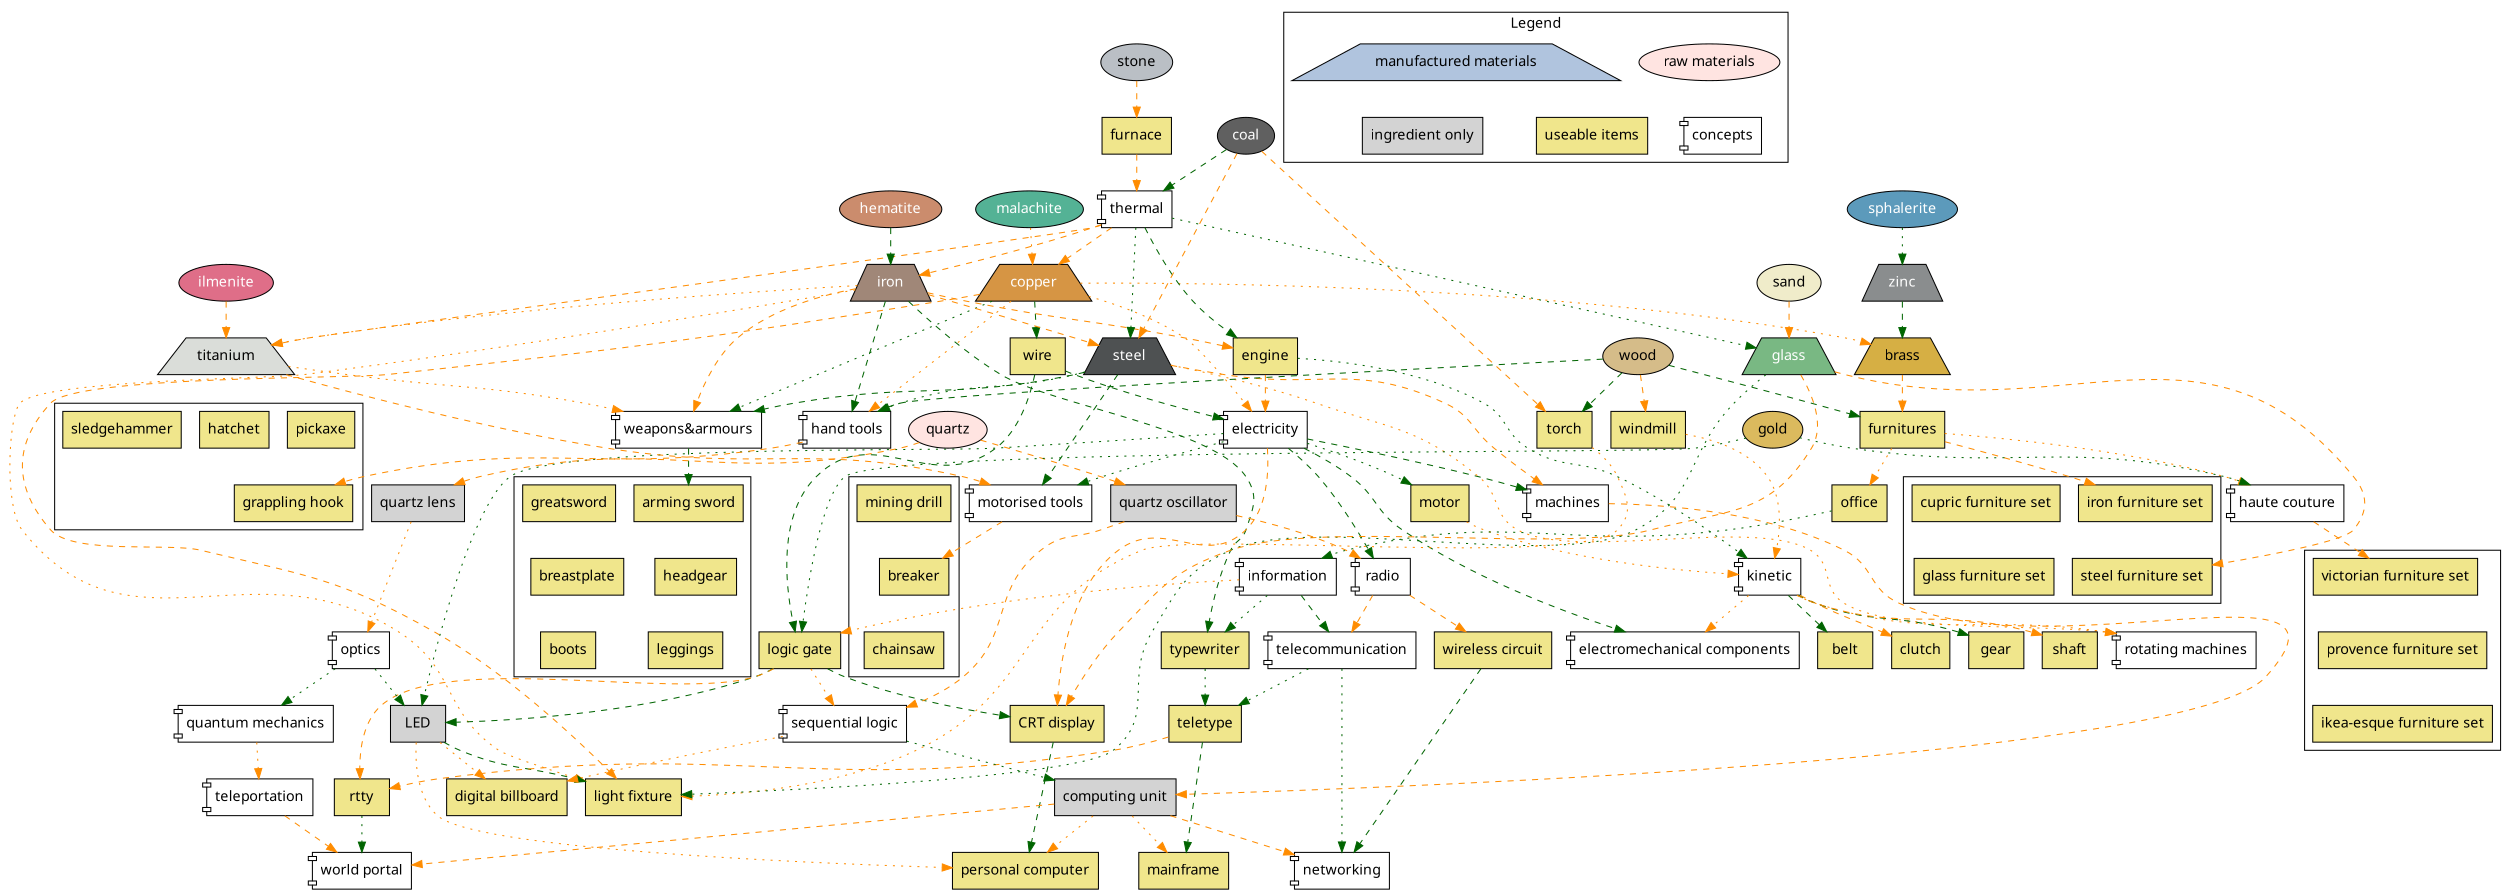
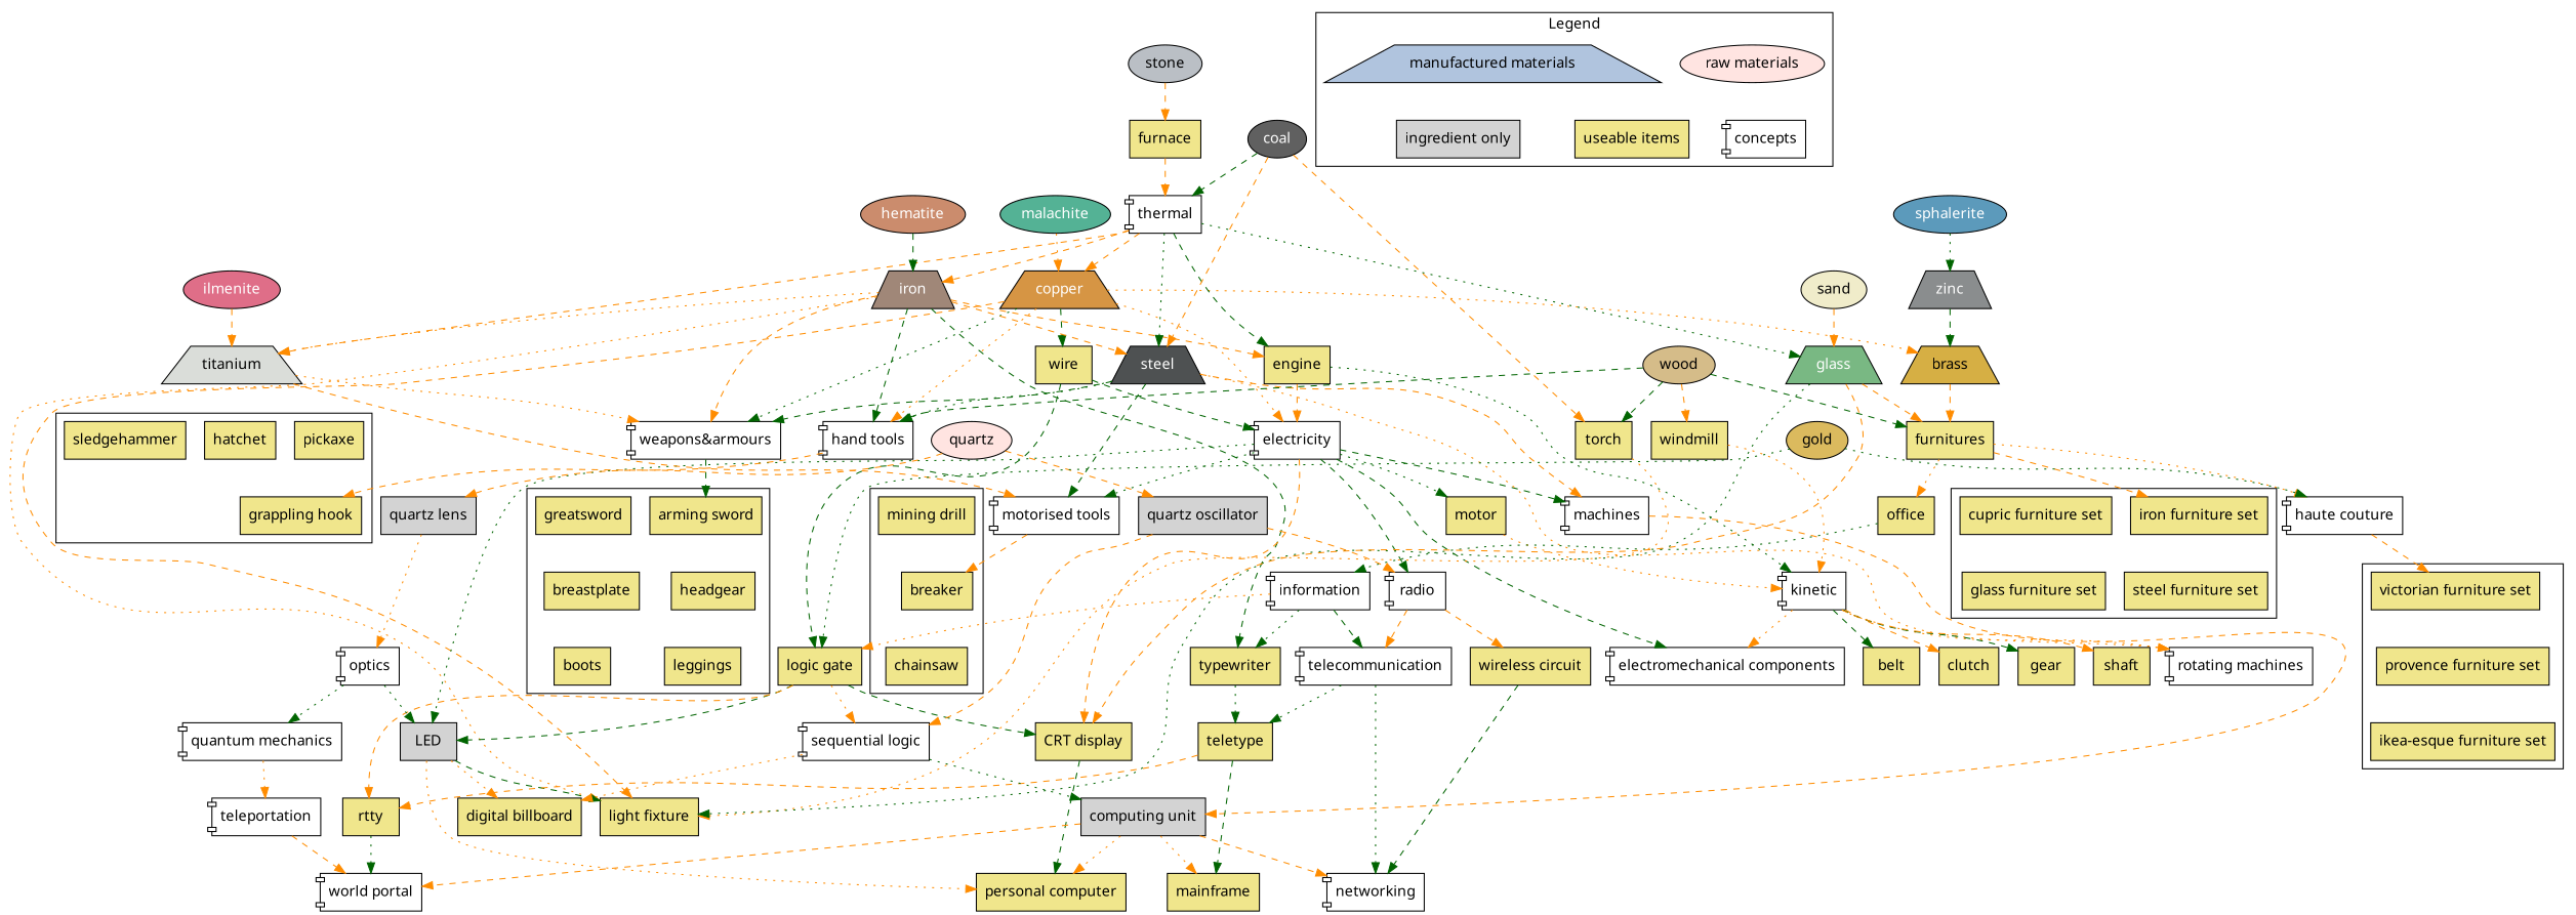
  digraph {
    compound=true
    concentrate=false
    fontname="Noto Sans"
    node [fillcolor=khaki fontname="Noto Sans" shape=box style=filled]
    edge [color=darkorange fontname="Noto Sans" style=dashed]
    copper [fillcolor="#d69544" fontcolor=white shape=trapezium]
    iron [fillcolor="#a08778" fontcolor=white shape=trapezium]
    "raw materials" [fillcolor=mistyrose shape=""]
    "manufactured materials" [fillcolor=lightsteelblue shape=trapezium]
    concepts [shape=component fillcolor="" style=""]
    "useable items"
    "ingredient only" [fillcolor=""]
    "arming sword"
    greatsword
    headgear
    breastplate
    leggings
    boots
    pickaxe
    hatchet
    sledgehammer
    "grappling hook"
    "mining drill"
    breaker
    chainsaw
    "victorian furniture set"
    "provence furniture set"
    "ikea-esque furniture set"
    "iron furniture set"
    "cupric furniture set"
    "steel furniture set"
    "glass furniture set"
    brass [fillcolor="#d6af44" shape=trapezium]
    electricity [shape=component fillcolor="" style=""]
    "hand tools" [shape=component fillcolor="" style=""]
    "weapons&armours" [shape=component fillcolor="" style=""]
    "light fixture"
    wire
    steel [fillcolor="#4e5152" fontcolor=white shape=trapezium]
    titanium [fillcolor="#daddd9" shape=trapezium]
    typewriter
    engine
    furnitures
    "motorised tools" [shape=component fillcolor="" style=""]
    machines [shape=component fillcolor="" style=""]
    "CRT display"
    radio [shape=component fillcolor="" style=""]
    "electromechanical components" [shape=component fillcolor="" style=""]
    motor
    LED [fillcolor=""]
    "logic gate"
    "rotating machines" [shape=component fillcolor="" style=""]
    teletype
    kinetic [shape=component fillcolor="" style=""]
    wood [fillcolor="#d5bc89" shape=""]
    torch
    windmill
    "haute couture" [shape=component fillcolor="" style=""]
    office
    stone [fillcolor="#babfc5" shape=""]
    furnace
    thermal [shape=component fillcolor="" style=""]
    coal [fillcolor="#606060" fontcolor=white shape=""]
    glass [fillcolor="#79b883" fontcolor=white shape=trapezium]
    quartz [fillcolor=mistyrose shape=""]
    "quartz oscillator" [fillcolor=""]
    "quartz lens" [fillcolor=""]
    "sequential logic" [shape=component fillcolor="" style=""]
    optics [shape=component fillcolor="" style=""]
    sand [fillcolor="#f0ecca" shape=""]
    malachite [fillcolor="#54b295" fontcolor=white shape=""]
    hematite [fillcolor="#cb8c6d" fontcolor=white shape=""]
    ilmenite [fillcolor="#df6e88" fontcolor=white shape=""]
    gold [fillcolor="#dbba5e" shape=""]
    rtty
    sphalerite [fillcolor="#5c9abb" fontcolor=white shape=""]
    zinc [fillcolor="#8a8d8e" fontcolor=white shape=trapezium]
    "computing unit" [fillcolor=""]
    "personal computer"
    telecommunication [shape=component fillcolor="" style=""]
    "wireless circuit"
    "digital billboard"
    clutch
    gear
    shaft
    belt
    information [shape=component fillcolor="" style=""]
    networking [shape=component fillcolor="" style=""]
    "world portal" [shape=component fillcolor="" style=""]
    mainframe
    teleportation [shape=component fillcolor="" style=""]
    "quantum mechanics" [shape=component fillcolor="" style=""]
    subgraph sub_1 {
      rank=same
      copper
      iron
    }
    subgraph cluster_2 {
      label=Legend
      subgraph sub_3 {
        label=Legend
        rank=source
        "raw materials"
        "manufactured materials"
      }
      subgraph sub_4 {
        label=Legend
        rank=same
        concepts
        "useable items"
        "ingredient only"
      }
    }
    subgraph cluster_5 {
      subgraph sub_6 {
        rank=source
        "arming sword"
        greatsword
      }
      subgraph sub_7 {
        rank=same
        headgear
        breastplate
      }
      subgraph sub_8 {
        rank=sink
        leggings
        boots
      }
    }
    subgraph cluster_9 {
      "grappling hook"
      subgraph sub_10 {
        rank=source
        pickaxe
        hatchet
        sledgehammer
      }
    }
    subgraph cluster_11 {
      subgraph sub_12 {
        rank=source
        "mining drill"
      }
      subgraph sub_13 {
        rank=same
        breaker
      }
      subgraph sub_14 {
        rank=sink
        chainsaw
      }
    }
    subgraph cluster_15 {
      subgraph sub_16 {
        rank=source
        "victorian furniture set"
      }
      subgraph sub_17 {
        rank=same
        "provence furniture set"
      }
      subgraph sub_18 {
        rank=sink
        "ikea-esque furniture set"
      }
    }
    subgraph cluster_19 {
      subgraph sub_20 {
        rank=source
        "iron furniture set"
        "cupric furniture set"
      }
      subgraph sub_21 {
        rank=sink
        "steel furniture set"
        "glass furniture set"
      }
    }
    copper -> brass [style=dotted]
    copper -> electricity [style=dotted]
    copper -> "hand tools" [style=dotted]
    copper -> "weapons&armours" [color=darkgreen style=dotted]
    copper -> "light fixture"
    copper -> wire [color=darkgreen]
    iron -> "hand tools" [color=darkgreen]
    iron -> "weapons&armours"
    iron -> "light fixture" [style=dotted]
    iron -> steel
    iron -> titanium [style=dotted]
    iron -> typewriter [color=darkgreen]
    iron -> engine
    brass -> furnitures
    electricity -> "motorised tools" [color=darkgreen style=dotted]
    electricity -> machines [color=darkgreen]
    electricity -> "CRT display"
    electricity -> radio [color=darkgreen]
    electricity -> "electromechanical components" [color=darkgreen]
    electricity -> motor [color=darkgreen style=dotted]
    electricity -> LED [color=darkgreen style=dotted]
    "hand tools" -> "grappling hook"
    "weapons&armours" -> "arming sword" [color=darkgreen]
    wire -> electricity [color=darkgreen]
    wire -> "logic gate" [color=darkgreen]
    steel -> "hand tools" [color=darkgreen style=dotted]
    steel -> "weapons&armours" [color=darkgreen]
    steel -> "motorised tools" [color=darkgreen]
    steel -> machines
    steel -> "rotating machines" [style=dotted]
    titanium -> "weapons&armours" [style=dotted]
    titanium -> "motorised tools"
    typewriter -> teletype [color=darkgreen style=dotted]
    engine -> electricity
    engine -> kinetic [color=darkgreen style=dotted]
    furnitures -> "iron furniture set"
    furnitures -> "haute couture" [style=dotted]
    furnitures -> office [style=dotted]
    "motorised tools" -> breaker
    machines -> "computing unit"
    "CRT display" -> "personal computer" [color=darkgreen]
    radio -> telecommunication
    radio -> "wireless circuit"
    motor -> kinetic [style=dotted]
    LED -> "light fixture" [color=darkgreen]
    LED -> "personal computer" [style=dotted]
    LED -> "digital billboard" [style=dotted]
    "logic gate" -> "CRT display" [color=darkgreen]
    "logic gate" -> LED [color=darkgreen]
    "logic gate" -> "sequential logic" [style=dotted]
    "logic gate" -> rtty
    teletype -> rtty
    teletype -> mainframe [color=darkgreen]
    kinetic -> "electromechanical components" [style=dotted]
    kinetic -> "rotating machines" [style=dotted]
    kinetic -> clutch
    kinetic -> gear [color=darkgreen]
    kinetic -> shaft
    kinetic -> belt [color=darkgreen]
    wood -> "hand tools" [color=darkgreen]
    wood -> furnitures [color=darkgreen]
    wood -> torch [color=darkgreen]
    wood -> windmill
    torch -> "light fixture" [style=dotted]
    windmill -> kinetic [style=dotted]
    "haute couture" -> "victorian furniture set"
    office -> information [color=darkgreen style=dotted]
    stone -> furnace
    furnace -> thermal
    thermal -> copper
    thermal -> iron
    thermal -> steel [color=darkgreen style=dotted]
    thermal -> titanium
    thermal -> engine [color=darkgreen]
    thermal -> glass [color=darkgreen style=dotted]
    coal -> steel
    coal -> torch
    coal -> thermal [color=darkgreen]
    glass -> "light fixture" [color=darkgreen style=dotted]
-   glass -> "steel furniture set"
+   glass -> furnitures
    glass -> "CRT display"
    quartz -> "quartz oscillator"
    quartz -> "quartz lens"
    "quartz oscillator" -> radio
    "quartz oscillator" -> "sequential logic"
    "quartz lens" -> optics [style=dotted]
    "sequential logic" -> "computing unit" [color=darkgreen style=dotted]
    "sequential logic" -> "digital billboard" [style=dotted]
    optics -> LED [color=darkgreen style=dotted]
    optics -> "quantum mechanics" [color=darkgreen style=dotted]
    sand -> glass
    malachite -> copper [style=dotted]
    hematite -> iron [color=darkgreen]
    ilmenite -> titanium
    gold -> "logic gate" [color=darkgreen style=dotted]
    gold -> "haute couture" [color=darkgreen style=dotted]
    rtty -> "world portal" [color=darkgreen style=dotted]
    sphalerite -> zinc [color=darkgreen style=dotted]
    zinc -> brass [color=darkgreen]
    "computing unit" -> "personal computer" [style=dotted]
    "computing unit" -> networking
    "computing unit" -> "world portal"
    "computing unit" -> mainframe [style=dotted]
    telecommunication -> teletype [color=darkgreen style=dotted]
    telecommunication -> networking [color=darkgreen style=dotted]
    "wireless circuit" -> networking [color=darkgreen]
    information -> typewriter [color=darkgreen style=dotted]
    information -> "logic gate" [style=dotted]
    information -> telecommunication [color=darkgreen]
    teleportation -> "world portal"
    "quantum mechanics" -> teleportation [style=dotted]
  }
